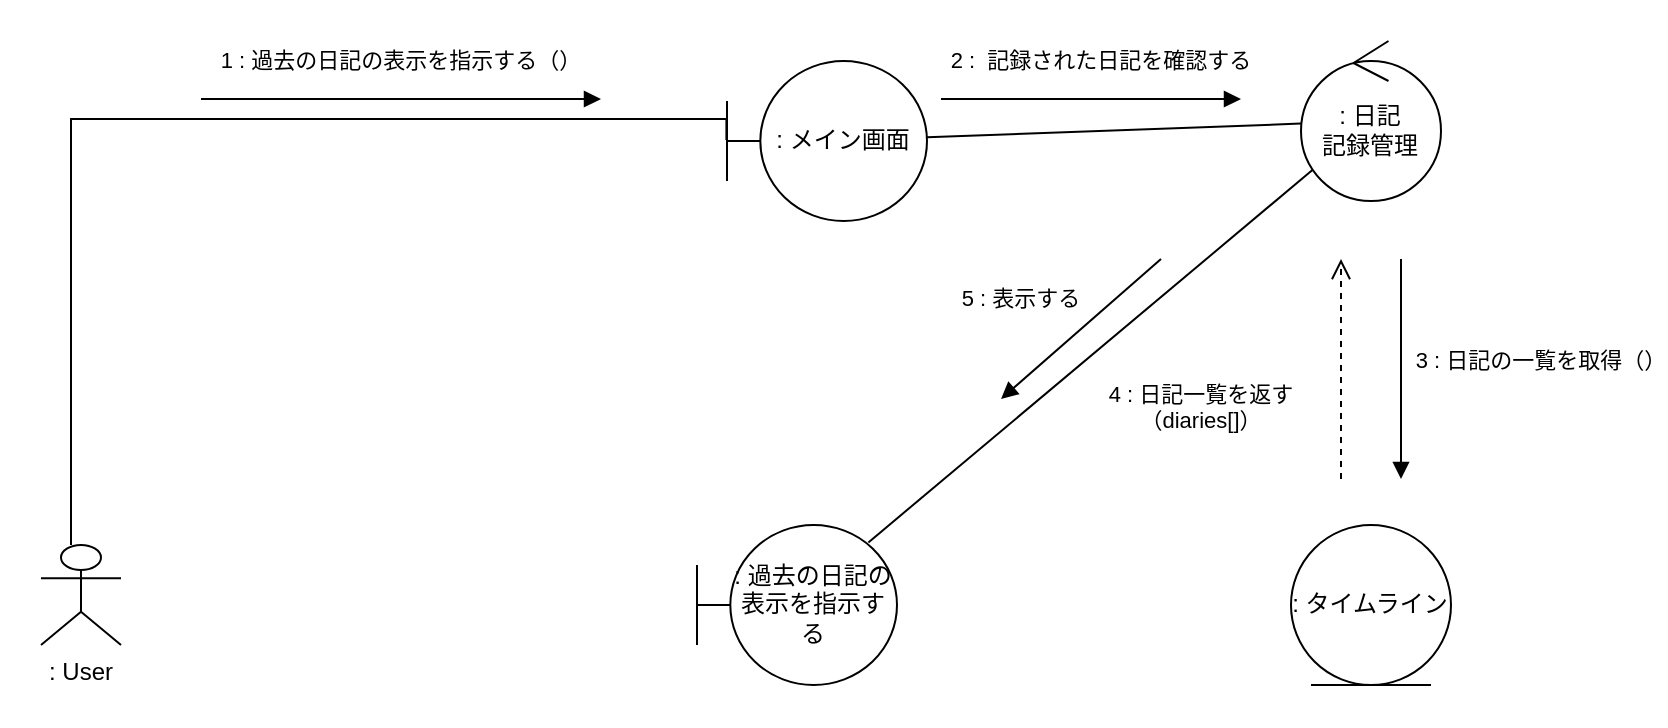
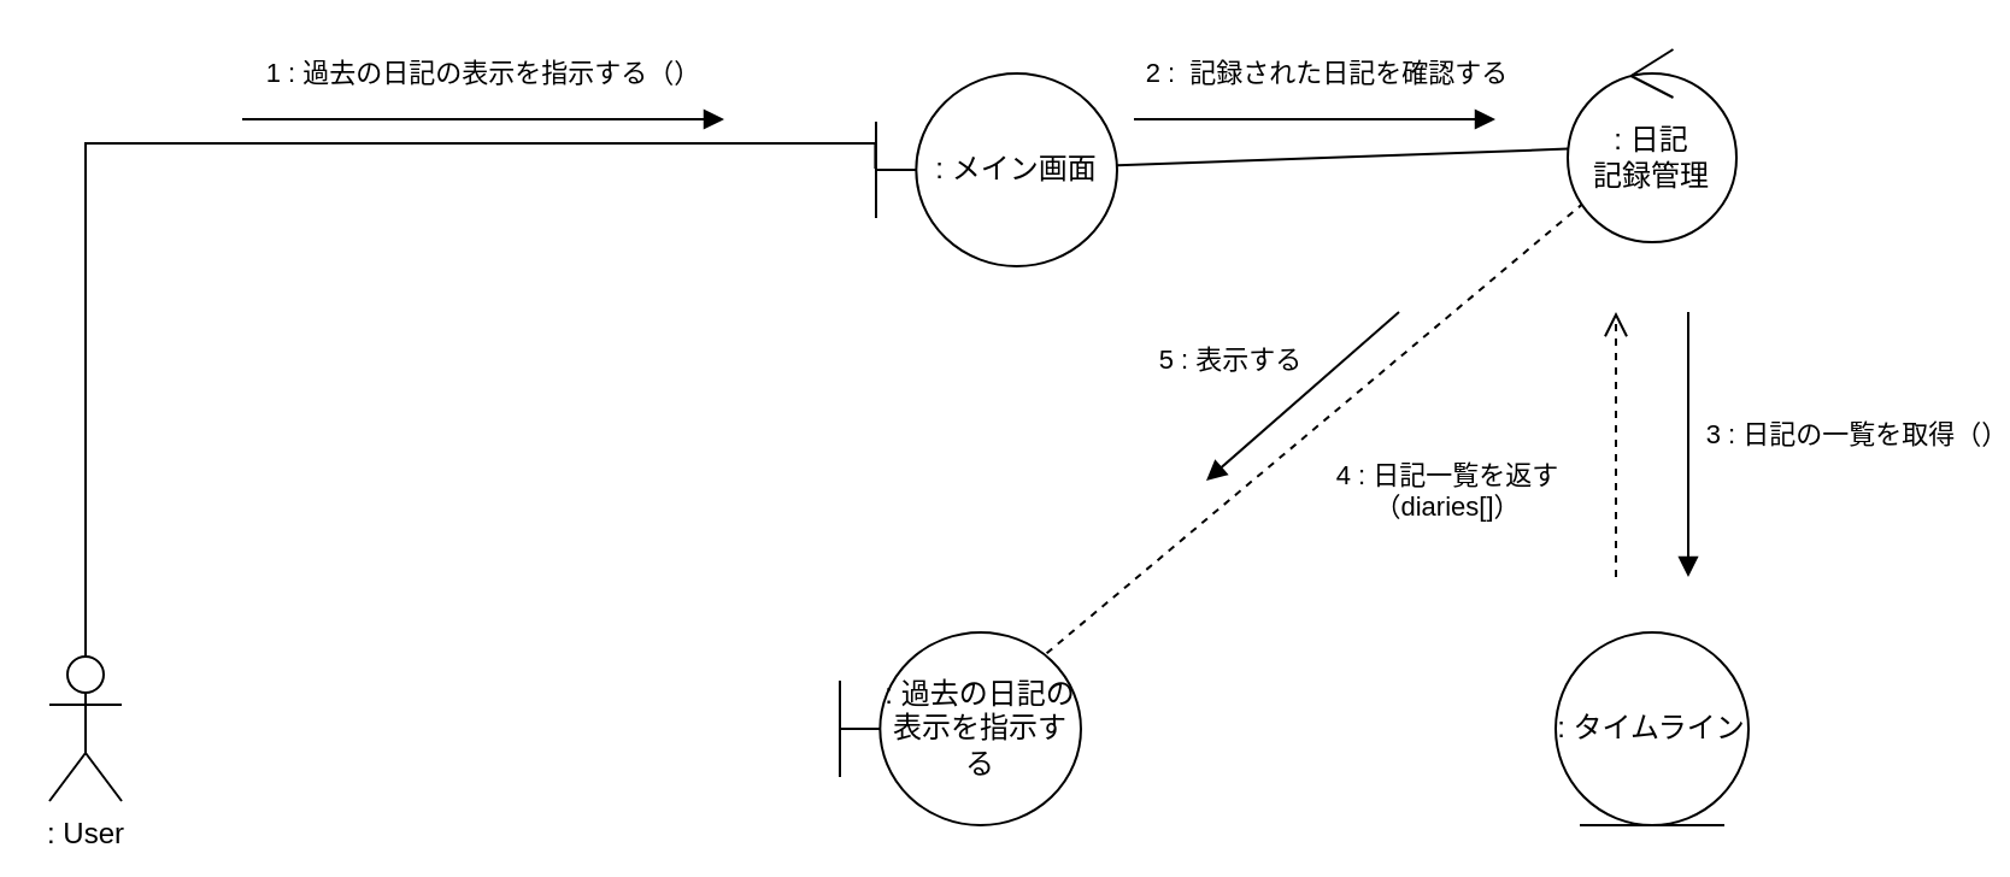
  <mxCell id="0" />
  <mxCell id="1" parent="0" />
  <mxCell id="2" style="edgeStyle=orthogonalEdgeStyle;html=1;entryX=-0.003;entryY=0.494;entryDx=0;entryDy=0;entryPerimeter=0;rounded=0;endArrow=none;endFill=0;" parent="1" source="3" target="6" edge="1"><mxGeometry relative="1" as="geometry"><Array as="points"><mxPoint x="35" y="59" /></Array></mxGeometry></mxCell>
- <mxCell id="3" value=": User" style="shape=umlActor;verticalLabelPosition=bottom;verticalAlign=top;html=1;outlineConnect=0;" parent="1" vertex="1"><mxGeometry x="20" y="272" width="40" height="50" as="geometry" /></mxCell>
- <mxCell id="4" style="rounded=0;html=1;endArrow=none;endFill=0;entryX=0.857;entryY=0.109;entryDx=0;entryDy=0;entryPerimeter=0;" parent="1" source="10" target="8" edge="1"><mxGeometry relative="1" as="geometry" /></mxCell>
+ <mxCell id="3" value=": User" style="shape=umlActor;verticalLabelPosition=bottom;verticalAlign=top;html=1;outlineConnect=0;" parent="1" vertex="1"><mxGeometry x="20" y="272" width="30" height="60" as="geometry" /></mxCell>
+ <mxCell id="4" style="rounded=0;html=1;endArrow=none;endFill=0;entryX=0.857;entryY=0.109;entryDx=0;entryDy=0;entryPerimeter=0;dashed=1;" parent="1" source="10" target="8" edge="1"><mxGeometry relative="1" as="geometry" /></mxCell>
  <mxCell id="5" style="edgeStyle=none;html=1;rounded=0;endArrow=none;endFill=0;" parent="1" source="6" target="10" edge="1"><mxGeometry relative="1" as="geometry" /></mxCell>
  <mxCell id="6" value=": メイン画面" style="shape=umlBoundary;whiteSpace=wrap;html=1;" parent="1" vertex="1"><mxGeometry x="363" y="30" width="100" height="80" as="geometry" /></mxCell>
  <mxCell id="7" value="1 : 過去の日記の表示を指示する（）" style="html=1;verticalAlign=bottom;endArrow=block;rounded=0;" parent="1" edge="1"><mxGeometry y="10" width="80" relative="1" as="geometry"><mxPoint x="100" y="49" as="sourcePoint" /><mxPoint x="300" y="49" as="targetPoint" /><mxPoint as="offset" /></mxGeometry></mxCell>
  <mxCell id="8" value=": 過去の日記の表示を指示する" style="shape=umlBoundary;whiteSpace=wrap;html=1;" parent="1" vertex="1"><mxGeometry x="348" y="262" width="100" height="80" as="geometry" /></mxCell>
  <mxCell id="9" value="5 : 表示する" style="html=1;verticalAlign=bottom;endArrow=block;rounded=0;" parent="1" edge="1"><mxGeometry x="0.362" y="-24" width="80" relative="1" as="geometry"><mxPoint x="580" y="129" as="sourcePoint" /><mxPoint x="500" y="199" as="targetPoint" /><mxPoint as="offset" /></mxGeometry></mxCell>
  <mxCell id="10" value=": 日記&lt;br&gt;記録管理" style="ellipse;shape=umlControl;whiteSpace=wrap;html=1;" parent="1" vertex="1"><mxGeometry x="650" y="20" width="70" height="80" as="geometry" /></mxCell>
  <mxCell id="11" value=": タイムライン" style="ellipse;shape=umlEntity;whiteSpace=wrap;html=1;" parent="1" vertex="1"><mxGeometry x="645" y="262" width="80" height="80" as="geometry" /></mxCell>
  <mxCell id="12" value="3 : 日記の一覧を取得（）" style="html=1;verticalAlign=bottom;endArrow=block;rounded=0;" parent="1" edge="1"><mxGeometry x="0.091" y="70" width="80" relative="1" as="geometry"><mxPoint x="700" y="129" as="sourcePoint" /><mxPoint x="700" y="239" as="targetPoint" /><mxPoint as="offset" /></mxGeometry></mxCell>
  <mxCell id="13" value="2 :&amp;nbsp; 記録された日記を確認する" style="html=1;verticalAlign=bottom;endArrow=block;rounded=0;" parent="1" edge="1"><mxGeometry x="0.067" y="10" width="80" relative="1" as="geometry"><mxPoint x="470" y="49" as="sourcePoint" /><mxPoint x="620" y="49" as="targetPoint" /><mxPoint as="offset" /></mxGeometry></mxCell>
  <mxCell id="14" value="4 : 日記一覧を返す&lt;br&gt;（diaries[]）" style="html=1;verticalAlign=bottom;endArrow=open;dashed=1;endSize=8;rounded=0;" parent="1" edge="1"><mxGeometry x="-0.636" y="70" relative="1" as="geometry"><mxPoint x="670" y="239" as="sourcePoint" /><mxPoint x="670" y="129" as="targetPoint" /><mxPoint as="offset" /></mxGeometry></mxCell>
